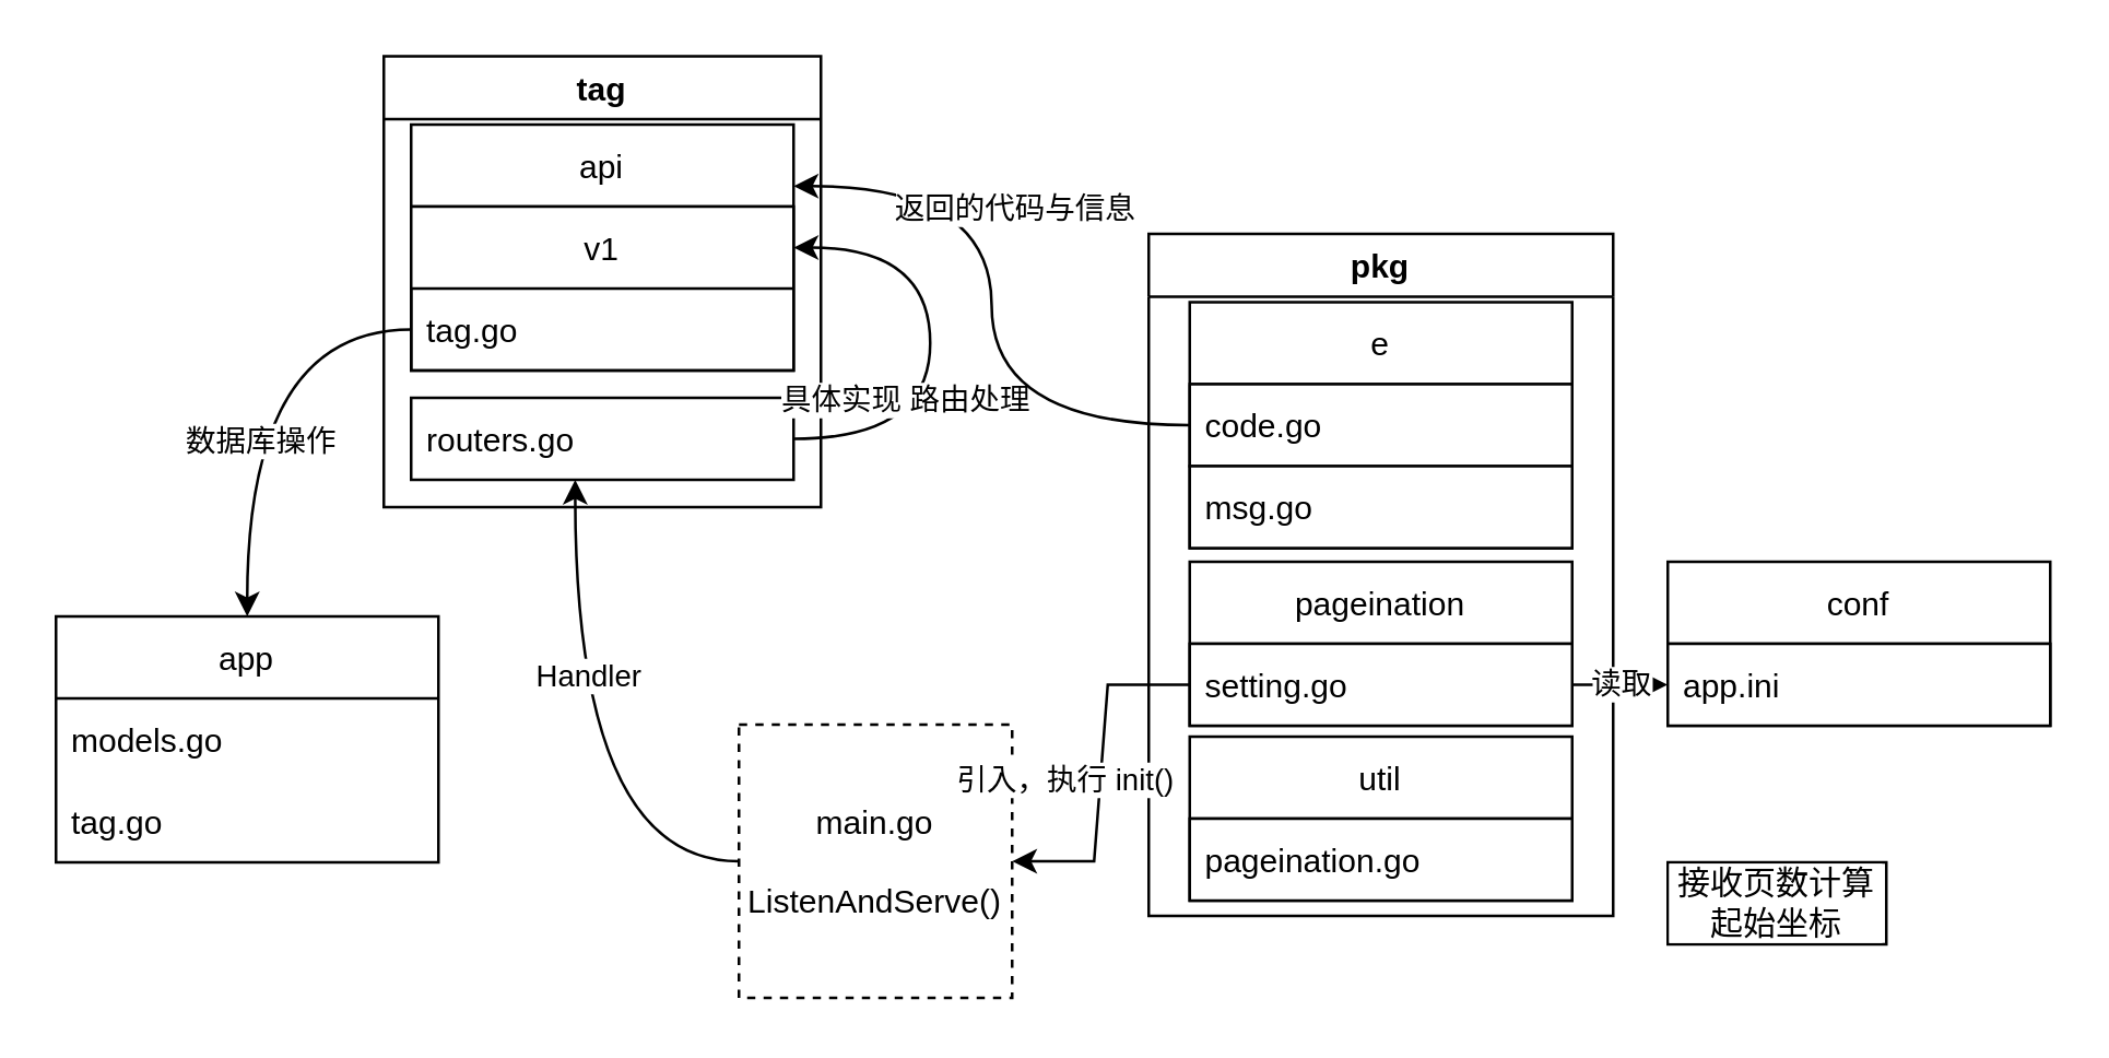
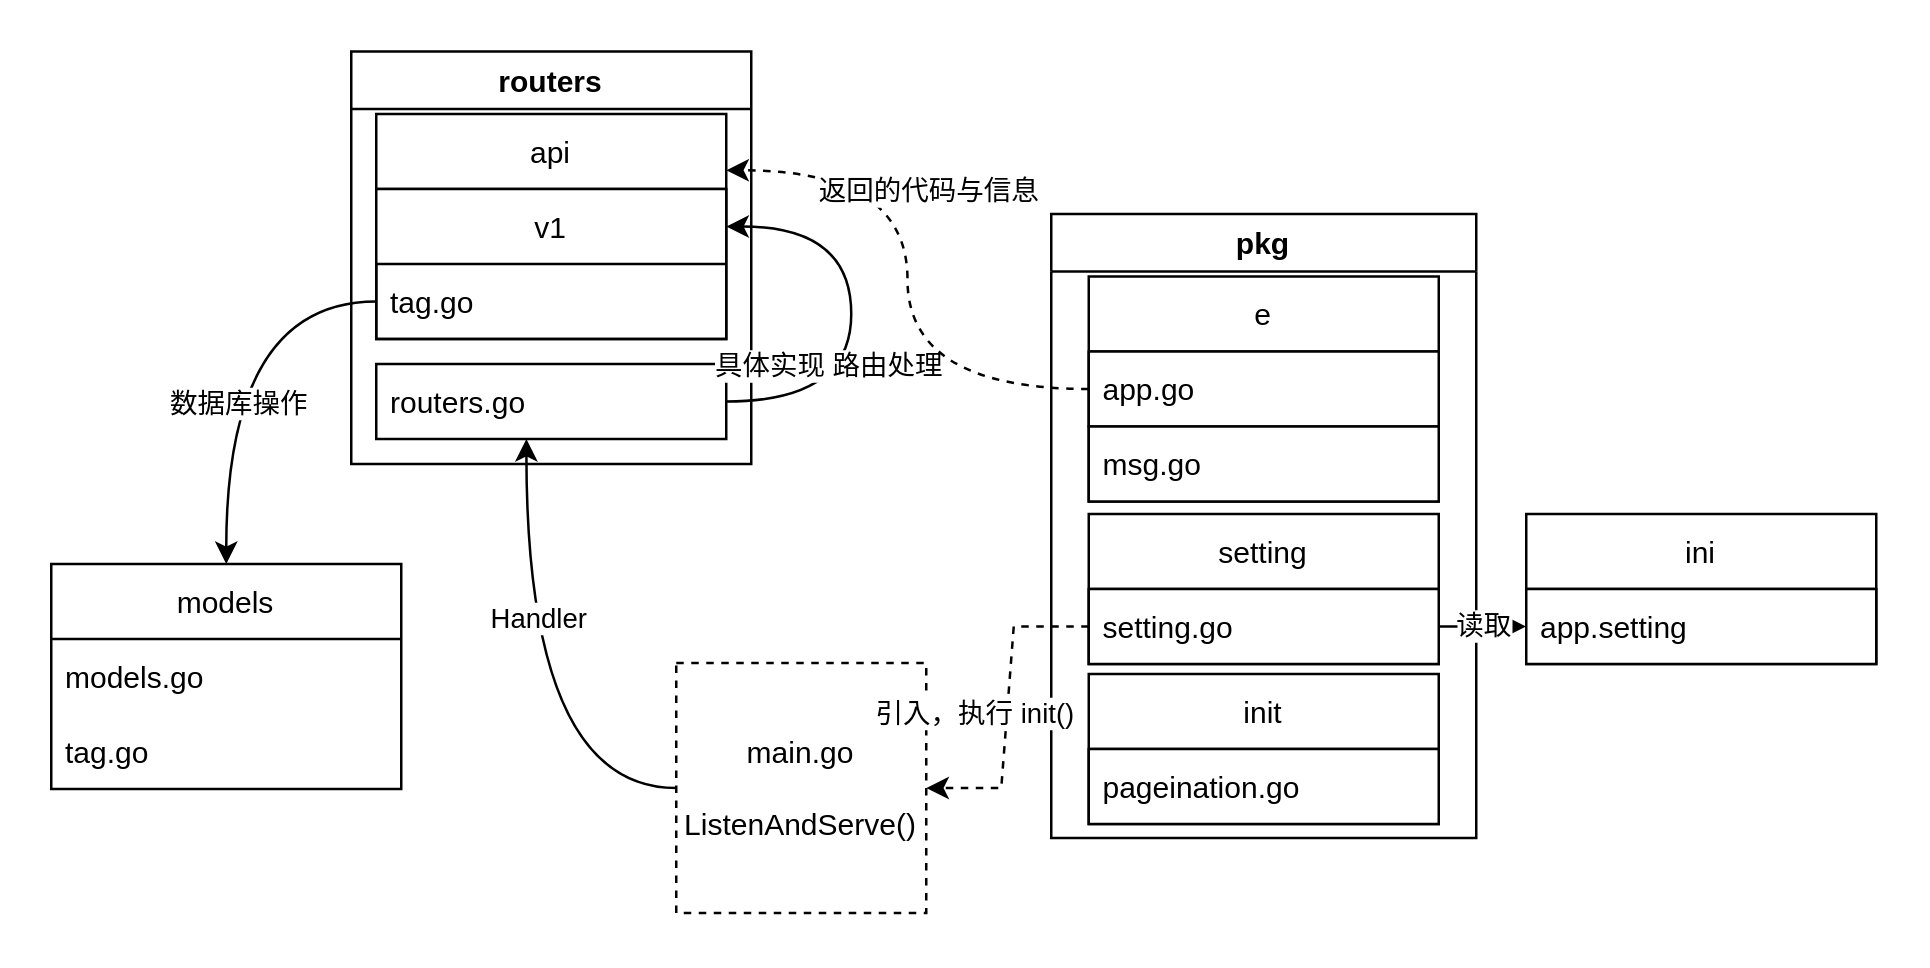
  <mxCell id="0" />
  <mxCell id="1" parent="0" />
- <mxCell id="2" value="tag" style="swimlane;" vertex="1" parent="1"><mxGeometry x="140" y="20" width="160" height="165" as="geometry" /></mxCell>
+ <mxCell id="2" value="routers" style="swimlane;" vertex="1" parent="1"><mxGeometry x="140" y="20" width="160" height="165" as="geometry" /></mxCell>
  <mxCell id="3" value="routers.go" style="text;strokeColor=default;fillColor=none;align=left;verticalAlign=middle;spacingLeft=4;spacingRight=4;overflow=hidden;points=[[0,0.5],[1,0.5]];portConstraint=eastwest;rotatable=0;fontColor=default;" vertex="1" parent="2"><mxGeometry x="10" y="125" width="140" height="30" as="geometry" /></mxCell>
  <mxCell id="4" value="api" style="swimlane;fontStyle=0;childLayout=stackLayout;horizontal=1;startSize=30;horizontalStack=0;resizeParent=1;resizeParentMax=0;resizeLast=0;collapsible=1;marginBottom=0;" vertex="1" parent="2"><mxGeometry x="10" y="25" width="140" height="90" as="geometry"><mxRectangle y="30" width="140" height="30" as="alternateBounds" /></mxGeometry></mxCell>
  <mxCell id="5" value="v1" style="swimlane;fontStyle=0;childLayout=stackLayout;horizontal=1;startSize=30;horizontalStack=0;resizeParent=1;resizeParentMax=0;resizeLast=0;collapsible=1;marginBottom=0;" vertex="1" parent="4"><mxGeometry y="30" width="140" height="60" as="geometry" /></mxCell>
  <mxCell id="6" value="tag.go" style="text;strokeColor=none;fillColor=none;align=left;verticalAlign=middle;spacingLeft=4;spacingRight=4;overflow=hidden;points=[[0,0.5],[1,0.5]];portConstraint=eastwest;rotatable=0;fontColor=default;" vertex="1" parent="5"><mxGeometry y="30" width="140" height="30" as="geometry" /></mxCell>
  <mxCell id="7" style="edgeStyle=orthogonalEdgeStyle;curved=1;rounded=0;orthogonalLoop=1;jettySize=auto;html=1;fontColor=default;exitX=1;exitY=0.5;exitDx=0;exitDy=0;strokeColor=default;labelBackgroundColor=default;" edge="1" parent="2" source="3" target="4"><mxGeometry relative="1" as="geometry"><mxPoint x="200" y="45" as="targetPoint" /><Array as="points"><mxPoint x="200" y="140" /><mxPoint x="200" y="70" /></Array></mxGeometry></mxCell>
  <mxCell id="8" value="具体实现 路由处理" style="edgeLabel;html=1;align=center;verticalAlign=middle;resizable=0;points=[];fontColor=default;labelBackgroundColor=default;" vertex="1" connectable="0" parent="7"><mxGeometry x="-0.079" y="-2" relative="1" as="geometry"><mxPoint x="-12" y="13" as="offset" /></mxGeometry></mxCell>
  <mxCell id="9" value="pkg" style="swimlane;fillColor=default;strokeColor=default;fontColor=default;" vertex="1" parent="1"><mxGeometry x="420" y="85" width="170" height="249.62" as="geometry"><mxRectangle x="810" y="155" width="130" height="23" as="alternateBounds" /></mxGeometry></mxCell>
  <mxCell id="10" value="e" style="swimlane;fontStyle=0;childLayout=stackLayout;horizontal=1;startSize=30;horizontalStack=0;resizeParent=1;resizeParentMax=0;resizeLast=0;collapsible=1;marginBottom=0;fillColor=default;strokeColor=default;fontColor=default;" vertex="1" parent="9"><mxGeometry x="15" y="25" width="140" height="90" as="geometry"><mxRectangle y="30" width="140" height="30" as="alternateBounds" /></mxGeometry></mxCell>
- <mxCell id="11" value="code.go" style="text;strokeColor=default;fillColor=default;align=left;verticalAlign=middle;spacingLeft=4;spacingRight=4;overflow=hidden;points=[[0,0.5],[1,0.5]];portConstraint=eastwest;rotatable=0;fontColor=default;" vertex="1" parent="10"><mxGeometry y="30" width="140" height="30" as="geometry" /></mxCell>
+ <mxCell id="11" value="app.go" style="text;strokeColor=default;fillColor=default;align=left;verticalAlign=middle;spacingLeft=4;spacingRight=4;overflow=hidden;points=[[0,0.5],[1,0.5]];portConstraint=eastwest;rotatable=0;fontColor=default;" vertex="1" parent="10"><mxGeometry y="30" width="140" height="30" as="geometry" /></mxCell>
  <mxCell id="12" value="msg.go" style="text;strokeColor=default;fillColor=default;align=left;verticalAlign=middle;spacingLeft=4;spacingRight=4;overflow=hidden;points=[[0,0.5],[1,0.5]];portConstraint=eastwest;rotatable=0;fontColor=default;" vertex="1" parent="10"><mxGeometry y="60" width="140" height="30" as="geometry" /></mxCell>
- <mxCell id="13" value="pageination" style="swimlane;fontStyle=0;childLayout=stackLayout;horizontal=1;startSize=30;horizontalStack=0;resizeParent=1;resizeParentMax=0;resizeLast=0;collapsible=1;marginBottom=0;fillColor=default;strokeColor=default;fontColor=default;" vertex="1" parent="9"><mxGeometry x="15" y="120" width="140" height="60" as="geometry" /></mxCell>
+ <mxCell id="13" value="setting" style="swimlane;fontStyle=0;childLayout=stackLayout;horizontal=1;startSize=30;horizontalStack=0;resizeParent=1;resizeParentMax=0;resizeLast=0;collapsible=1;marginBottom=0;fillColor=default;strokeColor=default;fontColor=default;" vertex="1" parent="9"><mxGeometry x="15" y="120" width="140" height="60" as="geometry" /></mxCell>
  <mxCell id="14" value="setting.go" style="text;strokeColor=default;fillColor=default;align=left;verticalAlign=middle;spacingLeft=4;spacingRight=4;overflow=hidden;points=[[0,0.5],[1,0.5]];portConstraint=eastwest;rotatable=0;fontColor=default;" vertex="1" parent="13"><mxGeometry y="30" width="140" height="30" as="geometry" /></mxCell>
- <mxCell id="15" value="util" style="swimlane;fontStyle=0;childLayout=stackLayout;horizontal=1;startSize=30;horizontalStack=0;resizeParent=1;resizeParentMax=0;resizeLast=0;collapsible=1;marginBottom=0;fillColor=default;strokeColor=default;fontColor=default;" vertex="1" parent="9"><mxGeometry x="15" y="184" width="140" height="60" as="geometry"><mxRectangle y="180" width="140" height="30" as="alternateBounds" /></mxGeometry></mxCell>
+ <mxCell id="15" value="init" style="swimlane;fontStyle=0;childLayout=stackLayout;horizontal=1;startSize=30;horizontalStack=0;resizeParent=1;resizeParentMax=0;resizeLast=0;collapsible=1;marginBottom=0;fillColor=default;strokeColor=default;fontColor=default;" vertex="1" parent="9"><mxGeometry x="15" y="184" width="140" height="60" as="geometry"><mxRectangle y="180" width="140" height="30" as="alternateBounds" /></mxGeometry></mxCell>
  <mxCell id="16" value="pageination.go" style="text;strokeColor=default;fillColor=default;align=left;verticalAlign=middle;spacingLeft=4;spacingRight=4;overflow=hidden;points=[[0,0.5],[1,0.5]];portConstraint=eastwest;rotatable=0;fontColor=default;" vertex="1" parent="15"><mxGeometry y="30" width="140" height="30" as="geometry" /></mxCell>
- <mxCell id="17" value="conf" style="swimlane;fontStyle=0;childLayout=stackLayout;horizontal=1;startSize=30;horizontalStack=0;resizeParent=1;resizeParentMax=0;resizeLast=0;collapsible=1;marginBottom=0;fillColor=default;strokeColor=default;fontColor=default;" vertex="1" parent="1"><mxGeometry x="610" y="205" width="140" height="60" as="geometry" /></mxCell>
- <mxCell id="18" value="app.ini" style="text;strokeColor=default;fillColor=default;align=left;verticalAlign=middle;spacingLeft=4;spacingRight=4;overflow=hidden;points=[[0,0.5],[1,0.5]];portConstraint=eastwest;rotatable=0;fontColor=default;" vertex="1" parent="17"><mxGeometry y="30" width="140" height="30" as="geometry" /></mxCell>
- <mxCell id="19" value="app" style="swimlane;fontStyle=0;childLayout=stackLayout;horizontal=1;startSize=30;horizontalStack=0;resizeParent=1;resizeParentMax=0;resizeLast=0;collapsible=1;marginBottom=0;fillColor=default;strokeColor=default;fontColor=default;" vertex="1" parent="1"><mxGeometry x="20" y="225" width="140" height="90" as="geometry" /></mxCell>
+ <mxCell id="17" value="ini" style="swimlane;fontStyle=0;childLayout=stackLayout;horizontal=1;startSize=30;horizontalStack=0;resizeParent=1;resizeParentMax=0;resizeLast=0;collapsible=1;marginBottom=0;fillColor=default;strokeColor=default;fontColor=default;" vertex="1" parent="1"><mxGeometry x="610" y="205" width="140" height="60" as="geometry" /></mxCell>
+ <mxCell id="18" value="app.setting" style="text;strokeColor=default;fillColor=default;align=left;verticalAlign=middle;spacingLeft=4;spacingRight=4;overflow=hidden;points=[[0,0.5],[1,0.5]];portConstraint=eastwest;rotatable=0;fontColor=default;" vertex="1" parent="17"><mxGeometry y="30" width="140" height="30" as="geometry" /></mxCell>
+ <mxCell id="19" value="models" style="swimlane;fontStyle=0;childLayout=stackLayout;horizontal=1;startSize=30;horizontalStack=0;resizeParent=1;resizeParentMax=0;resizeLast=0;collapsible=1;marginBottom=0;fillColor=default;strokeColor=default;fontColor=default;" vertex="1" parent="1"><mxGeometry x="20" y="225" width="140" height="90" as="geometry" /></mxCell>
  <mxCell id="20" value="models.go" style="text;strokeColor=none;fillColor=none;align=left;verticalAlign=middle;spacingLeft=4;spacingRight=4;overflow=hidden;points=[[0,0.5],[1,0.5]];portConstraint=eastwest;rotatable=0;fontColor=default;" vertex="1" parent="19"><mxGeometry y="30" width="140" height="30" as="geometry" /></mxCell>
  <mxCell id="21" value="tag.go" style="text;strokeColor=none;fillColor=none;align=left;verticalAlign=middle;spacingLeft=4;spacingRight=4;overflow=hidden;points=[[0,0.5],[1,0.5]];portConstraint=eastwest;rotatable=0;" vertex="1" parent="19"><mxGeometry y="60" width="140" height="30" as="geometry" /></mxCell>
  <mxCell id="22" style="edgeStyle=orthogonalEdgeStyle;rounded=0;orthogonalLoop=1;jettySize=auto;html=1;entryX=0.429;entryY=1;entryDx=0;entryDy=0;fontColor=default;exitX=0;exitY=0.5;exitDx=0;exitDy=0;curved=1;entryPerimeter=0;strokeColor=default;labelBackgroundColor=default;" edge="1" parent="1" source="24" target="3"><mxGeometry relative="1" as="geometry" /></mxCell>
  <mxCell id="23" value="Handler" style="edgeLabel;html=1;align=center;verticalAlign=middle;resizable=0;points=[];fontColor=default;" vertex="1" connectable="0" parent="22"><mxGeometry x="0.279" y="-4" relative="1" as="geometry"><mxPoint as="offset" /></mxGeometry></mxCell>
  <mxCell id="24" value="main.go&lt;br&gt;&lt;br&gt;ListenAndServe()" style="whiteSpace=wrap;html=1;aspect=fixed;fillColor=default;strokeColor=default;fontColor=default;dashed=1;" vertex="1" parent="1"><mxGeometry x="270" y="264.62" width="100" height="100" as="geometry" /></mxCell>
- <mxCell id="25" style="edgeStyle=entityRelationEdgeStyle;rounded=0;orthogonalLoop=1;jettySize=auto;html=1;exitX=0;exitY=0.5;exitDx=0;exitDy=0;entryX=1;entryY=0.5;entryDx=0;entryDy=0;" edge="1" parent="1" source="14" target="24"><mxGeometry relative="1" as="geometry" /></mxCell>
+ <mxCell id="25" style="edgeStyle=entityRelationEdgeStyle;rounded=0;orthogonalLoop=1;jettySize=auto;html=1;exitX=0;exitY=0.5;exitDx=0;exitDy=0;entryX=1;entryY=0.5;entryDx=0;entryDy=0;dashed=1;" edge="1" parent="1" source="14" target="24"><mxGeometry relative="1" as="geometry" /></mxCell>
  <mxCell id="26" value="引入，执行 init()&amp;nbsp;" style="edgeLabel;html=1;align=center;verticalAlign=middle;resizable=0;points=[];" vertex="1" connectable="0" parent="25"><mxGeometry x="0.001" y="1" relative="1" as="geometry"><mxPoint x="-13" y="3" as="offset" /></mxGeometry></mxCell>
  <mxCell id="27" style="edgeStyle=orthogonalEdgeStyle;curved=1;rounded=0;orthogonalLoop=1;jettySize=auto;html=1;labelBackgroundColor=default;fontColor=default;strokeColor=default;" edge="1" parent="1" source="6" target="19"><mxGeometry relative="1" as="geometry" /></mxCell>
  <mxCell id="28" value="数据库操作" style="edgeLabel;html=1;align=center;verticalAlign=middle;resizable=0;points=[];fontColor=default;labelBackgroundColor=default;" vertex="1" connectable="0" parent="27"><mxGeometry x="-0.316" y="-9" relative="1" as="geometry"><mxPoint y="49" as="offset" /></mxGeometry></mxCell>
- <mxCell id="29" value="接收页数计算起始坐标" style="text;html=1;strokeColor=default;fillColor=default;align=center;verticalAlign=middle;whiteSpace=wrap;rounded=0;labelBackgroundColor=default;fontColor=default;" vertex="1" parent="1"><mxGeometry x="610" y="315" width="80" height="30" as="geometry" /></mxCell>
- <mxCell id="30" style="edgeStyle=orthogonalEdgeStyle;curved=1;rounded=0;orthogonalLoop=1;jettySize=auto;html=1;labelBackgroundColor=default;fontColor=default;strokeColor=default;entryX=1;entryY=0.25;entryDx=0;entryDy=0;" edge="1" parent="1" source="10" target="4"><mxGeometry relative="1" as="geometry"><mxPoint x="495" y="62.51" as="sourcePoint" /><mxPoint x="350" y="25" as="targetPoint" /></mxGeometry></mxCell>
+ <mxCell id="30" style="edgeStyle=orthogonalEdgeStyle;curved=1;rounded=0;orthogonalLoop=1;jettySize=auto;html=1;labelBackgroundColor=default;fontColor=default;strokeColor=default;entryX=1;entryY=0.25;entryDx=0;entryDy=0;dashed=1;" edge="1" parent="1" source="10" target="4"><mxGeometry relative="1" as="geometry"><mxPoint x="495" y="62.51" as="sourcePoint" /><mxPoint x="350" y="25" as="targetPoint" /></mxGeometry></mxCell>
  <mxCell id="31" value="返回的代码与信息" style="edgeLabel;html=1;align=center;verticalAlign=middle;resizable=0;points=[];fontColor=default;labelBackgroundColor=default;" vertex="1" connectable="0" parent="30"><mxGeometry x="0.059" y="6" relative="1" as="geometry"><mxPoint x="14" y="-29" as="offset" /></mxGeometry></mxCell>
  <mxCell id="32" value="读取" style="edgeStyle=orthogonalEdgeStyle;rounded=0;orthogonalLoop=1;jettySize=auto;html=1;exitX=1;exitY=0.5;exitDx=0;exitDy=0;entryX=0;entryY=0.5;entryDx=0;entryDy=0;fillColor=default;strokeColor=default;fontColor=default;" edge="1" parent="1" source="14" target="18"><mxGeometry relative="1" as="geometry" /></mxCell>
